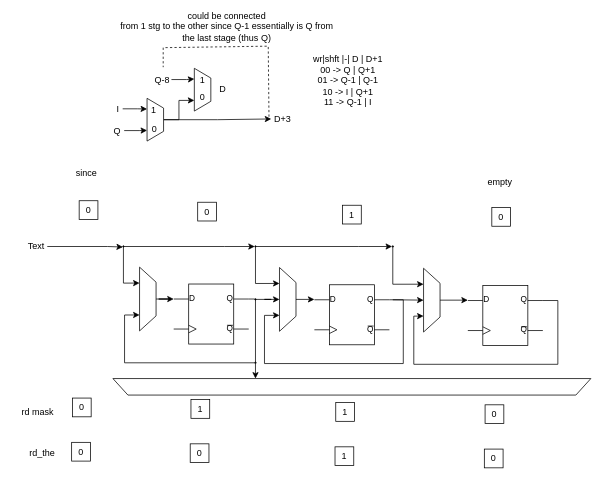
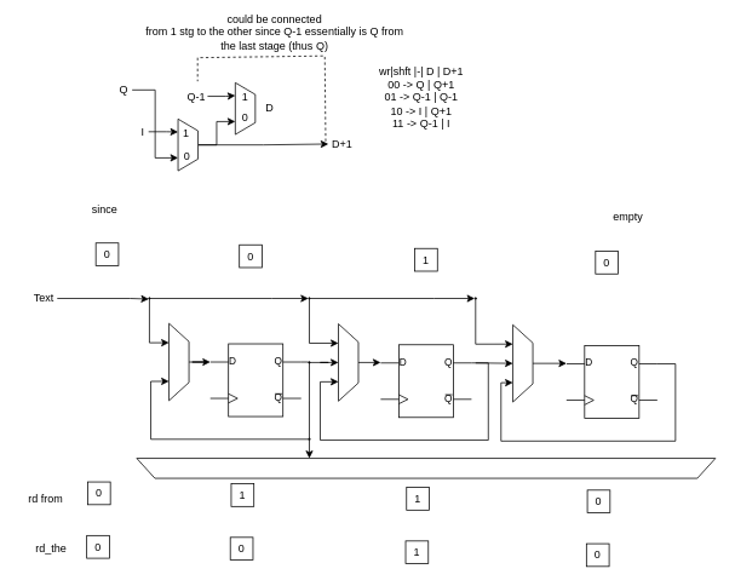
  <mxCell id="0" />
  <mxCell id="1" parent="0" />
  <mxCell id="2" style="edgeStyle=orthogonalEdgeStyle;rounded=0;orthogonalLoop=1;jettySize=auto;html=1;exitX=1;exitY=0.25;exitDx=0;exitDy=0;exitPerimeter=0;entryX=0;entryY=0.5;entryDx=0;entryDy=0;endArrow=none;startFill=0;" parent="1" source="3" target="39" edge="1"><mxGeometry relative="1" as="geometry" /></mxCell>
  <mxCell id="3" value="" style="verticalLabelPosition=bottom;shadow=0;dashed=0;align=center;html=1;verticalAlign=top;shape=mxgraph.electrical.logic_gates.d_type_flip-flop;" parent="1" vertex="1"><mxGeometry x="231" y="378" width="100" height="80" as="geometry" /></mxCell>
  <mxCell id="4" style="edgeStyle=orthogonalEdgeStyle;rounded=0;orthogonalLoop=1;jettySize=auto;html=1;exitX=1;exitY=0.25;exitDx=0;exitDy=0;exitPerimeter=0;entryX=0.75;entryY=1;entryDx=0;entryDy=0;" parent="1" source="5" target="8" edge="1"><mxGeometry relative="1" as="geometry"><Array as="points"><mxPoint x="537" y="399" /><mxPoint x="537" y="484" /><mxPoint x="352" y="484" /><mxPoint x="352" y="420" /></Array></mxGeometry></mxCell>
  <mxCell id="5" value="" style="verticalLabelPosition=bottom;shadow=0;dashed=0;align=center;html=1;verticalAlign=top;shape=mxgraph.electrical.logic_gates.d_type_flip-flop;" parent="1" vertex="1"><mxGeometry x="418.5" y="379" width="100" height="80" as="geometry" /></mxCell>
  <mxCell id="6" style="edgeStyle=orthogonalEdgeStyle;rounded=0;orthogonalLoop=1;jettySize=auto;html=1;exitX=1;exitY=0.25;exitDx=0;exitDy=0;exitPerimeter=0;entryX=0.75;entryY=1;entryDx=0;entryDy=0;" parent="1" source="7" target="15" edge="1"><mxGeometry relative="1" as="geometry"><Array as="points"><mxPoint x="743" y="400" /><mxPoint x="743" y="485" /><mxPoint x="551" y="485" /><mxPoint x="551" y="421" /></Array></mxGeometry></mxCell>
  <mxCell id="7" value="" style="verticalLabelPosition=bottom;shadow=0;dashed=0;align=center;html=1;verticalAlign=top;shape=mxgraph.electrical.logic_gates.d_type_flip-flop;" parent="1" vertex="1"><mxGeometry x="623" y="380" width="100" height="80" as="geometry" /></mxCell>
  <mxCell id="8" value="" style="shape=trapezoid;perimeter=trapezoidPerimeter;whiteSpace=wrap;html=1;fixedSize=1;rotation=90;" parent="1" vertex="1"><mxGeometry x="340.5" y="387.5" width="85" height="22" as="geometry" /></mxCell>
  <mxCell id="9" style="edgeStyle=orthogonalEdgeStyle;rounded=0;orthogonalLoop=1;jettySize=auto;html=1;exitX=0.5;exitY=0;exitDx=0;exitDy=0;entryX=0;entryY=0.25;entryDx=0;entryDy=0;entryPerimeter=0;" parent="1" source="8" target="5" edge="1"><mxGeometry relative="1" as="geometry" /></mxCell>
  <mxCell id="10" value="0" style="rounded=0;whiteSpace=wrap;html=1;" parent="1" vertex="1"><mxGeometry x="263" y="269" width="25" height="25" as="geometry" /></mxCell>
  <mxCell id="11" value="1" style="rounded=0;whiteSpace=wrap;html=1;" parent="1" vertex="1"><mxGeometry x="456" y="273" width="25" height="25" as="geometry" /></mxCell>
  <mxCell id="12" value="0" style="rounded=0;whiteSpace=wrap;html=1;" parent="1" vertex="1"><mxGeometry x="655" y="276" width="25" height="25" as="geometry" /></mxCell>
  <mxCell id="13" value="0" style="rounded=0;whiteSpace=wrap;html=1;" parent="1" vertex="1"><mxGeometry x="105" y="267" width="25" height="25" as="geometry" /></mxCell>
  <mxCell id="14" style="edgeStyle=orthogonalEdgeStyle;rounded=0;orthogonalLoop=1;jettySize=auto;html=1;exitX=1;exitY=0.25;exitDx=0;exitDy=0;exitPerimeter=0;entryX=0.5;entryY=1;entryDx=0;entryDy=0;" parent="1" target="15" edge="1"><mxGeometry relative="1" as="geometry"><mxPoint x="523" y="399" as="sourcePoint" /></mxGeometry></mxCell>
  <mxCell id="15" value="" style="shape=trapezoid;perimeter=trapezoidPerimeter;whiteSpace=wrap;html=1;fixedSize=1;rotation=90;" parent="1" vertex="1"><mxGeometry x="532.5" y="388.5" width="85" height="22" as="geometry" /></mxCell>
  <mxCell id="16" style="edgeStyle=orthogonalEdgeStyle;rounded=0;orthogonalLoop=1;jettySize=auto;html=1;exitX=0.5;exitY=0;exitDx=0;exitDy=0;entryX=0;entryY=0.25;entryDx=0;entryDy=0;entryPerimeter=0;" parent="1" source="15" target="7" edge="1"><mxGeometry relative="1" as="geometry"><mxPoint x="617" y="400" as="targetPoint" /></mxGeometry></mxCell>
  <mxCell id="17" value="" style="shape=trapezoid;perimeter=trapezoidPerimeter;whiteSpace=wrap;html=1;fixedSize=1;rotation=90;" parent="1" vertex="1"><mxGeometry x="154" y="387" width="85" height="22" as="geometry" /></mxCell>
  <mxCell id="18" style="edgeStyle=orthogonalEdgeStyle;rounded=0;orthogonalLoop=1;jettySize=auto;html=1;entryX=0;entryY=0.25;entryDx=0;entryDy=0;entryPerimeter=0;" parent="1" source="17" target="3" edge="1"><mxGeometry relative="1" as="geometry" /></mxCell>
  <mxCell id="19" style="edgeStyle=orthogonalEdgeStyle;rounded=0;orthogonalLoop=1;jettySize=auto;html=1;entryX=0;entryY=1;entryDx=0;entryDy=0;" parent="1" source="20" target="43" edge="1"><mxGeometry relative="1" as="geometry"><Array as="points"><mxPoint x="143" y="328" /><mxPoint x="163" y="329" /></Array></mxGeometry></mxCell>
  <mxCell id="20" value="Text" style="text;html=1;align=center;verticalAlign=middle;whiteSpace=wrap;rounded=0;" parent="1" vertex="1"><mxGeometry x="32.5" y="320.5" width="30" height="15" as="geometry" /></mxCell>
  <mxCell id="21" value="wr|shft |-| D | D+1&lt;div&gt;00 -&amp;gt; Q | Q+1&lt;/div&gt;&lt;div&gt;01 -&amp;gt; Q-1 | Q-1&lt;/div&gt;&lt;div&gt;10 -&amp;gt; I | Q+1&lt;/div&gt;&lt;div&gt;11 -&amp;gt; Q-1 | I&lt;/div&gt;&lt;div&gt;&lt;br&gt;&lt;/div&gt;" style="text;html=1;align=center;verticalAlign=middle;whiteSpace=wrap;rounded=0;" parent="1" vertex="1"><mxGeometry x="397" y="73" width="133" height="81" as="geometry" /></mxCell>
- <mxCell id="22" value="empty" style="text;html=1;align=center;verticalAlign=middle;whiteSpace=wrap;rounded=0;" parent="1" vertex="1"><mxGeometry x="636" y="228" width="60" height="30" as="geometry" /></mxCell>
+ <mxCell id="22" value="empty" style="text;html=1;align=center;verticalAlign=middle;whiteSpace=wrap;rounded=0;" parent="1" vertex="1"><mxGeometry x="661" y="223" width="60" height="30" as="geometry" /></mxCell>
  <mxCell id="23" value="since" style="text;html=1;align=center;verticalAlign=middle;whiteSpace=wrap;rounded=0;" parent="1" vertex="1"><mxGeometry x="85" y="216" width="60" height="30" as="geometry" /></mxCell>
  <mxCell id="24" value="1" style="rounded=0;whiteSpace=wrap;html=1;" parent="1" vertex="1"><mxGeometry x="254" y="532" width="25" height="25" as="geometry" /></mxCell>
  <mxCell id="25" value="1" style="rounded=0;whiteSpace=wrap;html=1;" parent="1" vertex="1"><mxGeometry x="447" y="536" width="25" height="25" as="geometry" /></mxCell>
  <mxCell id="26" value="0" style="rounded=0;whiteSpace=wrap;html=1;" parent="1" vertex="1"><mxGeometry x="646" y="539" width="25" height="25" as="geometry" /></mxCell>
  <mxCell id="27" value="0" style="rounded=0;whiteSpace=wrap;html=1;" parent="1" vertex="1"><mxGeometry x="96" y="530" width="25" height="25" as="geometry" /></mxCell>
- <mxCell id="28" value="rd mask" style="text;html=1;align=center;verticalAlign=middle;whiteSpace=wrap;rounded=0;" parent="1" vertex="1"><mxGeometry x="20" y="534" width="60" height="30" as="geometry" /></mxCell>
+ <mxCell id="28" value="rd from" style="text;html=1;align=center;verticalAlign=middle;whiteSpace=wrap;rounded=0;" parent="1" vertex="1"><mxGeometry x="20" y="534" width="60" height="30" as="geometry" /></mxCell>
  <mxCell id="29" value="rd_the" style="text;html=1;align=center;verticalAlign=middle;whiteSpace=wrap;rounded=0;" parent="1" vertex="1"><mxGeometry x="26" y="589" width="60" height="30" as="geometry" /></mxCell>
  <mxCell id="30" value="0" style="rounded=0;whiteSpace=wrap;html=1;" parent="1" vertex="1"><mxGeometry x="253" y="591" width="25" height="25" as="geometry" /></mxCell>
  <mxCell id="31" value="1" style="rounded=0;whiteSpace=wrap;html=1;" parent="1" vertex="1"><mxGeometry x="446" y="595" width="25" height="25" as="geometry" /></mxCell>
  <mxCell id="32" value="0" style="rounded=0;whiteSpace=wrap;html=1;" parent="1" vertex="1"><mxGeometry x="645" y="598" width="25" height="25" as="geometry" /></mxCell>
  <mxCell id="33" value="0" style="rounded=0;whiteSpace=wrap;html=1;" parent="1" vertex="1"><mxGeometry x="95" y="589" width="25" height="25" as="geometry" /></mxCell>
  <mxCell id="34" value="" style="shape=trapezoid;perimeter=trapezoidPerimeter;whiteSpace=wrap;html=1;fixedSize=1;rotation=-180;" parent="1" vertex="1"><mxGeometry x="150" y="504" width="637" height="22" as="geometry" /></mxCell>
  <mxCell id="35" style="edgeStyle=orthogonalEdgeStyle;rounded=0;orthogonalLoop=1;jettySize=auto;html=1;entryX=0.75;entryY=1;entryDx=0;entryDy=0;" parent="1" source="36" target="17" edge="1"><mxGeometry relative="1" as="geometry" /></mxCell>
  <mxCell id="36" value="" style="ellipse;whiteSpace=wrap;html=1;aspect=fixed;fillColor=#000000;" parent="1" vertex="1"><mxGeometry x="339" y="482" width="2" height="2" as="geometry" /></mxCell>
  <mxCell id="37" style="edgeStyle=orthogonalEdgeStyle;rounded=0;orthogonalLoop=1;jettySize=auto;html=1;entryX=0.5;entryY=0;entryDx=0;entryDy=0;endArrow=none;startFill=0;" parent="1" source="39" target="36" edge="1"><mxGeometry relative="1" as="geometry" /></mxCell>
  <mxCell id="38" style="edgeStyle=orthogonalEdgeStyle;rounded=0;orthogonalLoop=1;jettySize=auto;html=1;entryX=0.5;entryY=1;entryDx=0;entryDy=0;" parent="1" source="39" target="8" edge="1"><mxGeometry relative="1" as="geometry" /></mxCell>
  <mxCell id="39" value="" style="ellipse;whiteSpace=wrap;html=1;aspect=fixed;fillColor=#000000;" parent="1" vertex="1"><mxGeometry x="339" y="397.5" width="2" height="2" as="geometry" /></mxCell>
  <mxCell id="40" style="edgeStyle=orthogonalEdgeStyle;rounded=0;orthogonalLoop=1;jettySize=auto;html=1;entryX=0.702;entryY=0.979;entryDx=0;entryDy=0;entryPerimeter=0;" parent="1" source="36" target="34" edge="1"><mxGeometry relative="1" as="geometry" /></mxCell>
  <mxCell id="41" style="edgeStyle=orthogonalEdgeStyle;rounded=0;orthogonalLoop=1;jettySize=auto;html=1;entryX=0.25;entryY=1;entryDx=0;entryDy=0;" parent="1" source="43" target="17" edge="1"><mxGeometry relative="1" as="geometry"><Array as="points"><mxPoint x="164" y="377" /></Array></mxGeometry></mxCell>
  <mxCell id="42" style="edgeStyle=orthogonalEdgeStyle;rounded=0;orthogonalLoop=1;jettySize=auto;html=1;entryX=0;entryY=0.5;entryDx=0;entryDy=0;" parent="1" source="43" target="45" edge="1"><mxGeometry relative="1" as="geometry"><Array as="points"><mxPoint x="299" y="328" /><mxPoint x="299" y="328" /></Array></mxGeometry></mxCell>
  <mxCell id="43" value="" style="ellipse;whiteSpace=wrap;html=1;aspect=fixed;fillColor=#000000;" parent="1" vertex="1"><mxGeometry x="163" y="327" width="2" height="2" as="geometry" /></mxCell>
  <mxCell id="44" style="edgeStyle=orthogonalEdgeStyle;rounded=0;orthogonalLoop=1;jettySize=auto;html=1;entryX=0.25;entryY=1;entryDx=0;entryDy=0;" parent="1" source="45" target="8" edge="1"><mxGeometry relative="1" as="geometry"><Array as="points"><mxPoint x="340" y="377" /></Array></mxGeometry></mxCell>
  <mxCell id="45" value="" style="ellipse;whiteSpace=wrap;html=1;aspect=fixed;fillColor=#000000;" parent="1" vertex="1"><mxGeometry x="339" y="327" width="2" height="2" as="geometry" /></mxCell>
  <mxCell id="46" style="edgeStyle=orthogonalEdgeStyle;rounded=0;orthogonalLoop=1;jettySize=auto;html=1;entryX=0.25;entryY=1;entryDx=0;entryDy=0;" parent="1" source="47" target="15" edge="1"><mxGeometry relative="1" as="geometry"><Array as="points"><mxPoint x="523" y="378" /></Array></mxGeometry></mxCell>
  <mxCell id="47" value="" style="ellipse;whiteSpace=wrap;html=1;aspect=fixed;fillColor=#000000;" parent="1" vertex="1"><mxGeometry x="522" y="327" width="2" height="2" as="geometry" /></mxCell>
  <mxCell id="48" style="edgeStyle=orthogonalEdgeStyle;rounded=0;orthogonalLoop=1;jettySize=auto;html=1;entryX=0;entryY=0.5;entryDx=0;entryDy=0;" parent="1" source="45" target="47" edge="1"><mxGeometry relative="1" as="geometry"><Array as="points"><mxPoint x="477" y="328" /><mxPoint x="477" y="328" /></Array></mxGeometry></mxCell>
  <mxCell id="49" style="edgeStyle=orthogonalEdgeStyle;rounded=0;orthogonalLoop=1;jettySize=auto;html=1;exitX=0.5;exitY=0;exitDx=0;exitDy=0;entryX=0.75;entryY=1;entryDx=0;entryDy=0;" edge="1" parent="1" source="51" target="52"><mxGeometry relative="1" as="geometry" /></mxCell>
  <mxCell id="50" style="edgeStyle=orthogonalEdgeStyle;rounded=0;orthogonalLoop=1;jettySize=auto;html=1;exitX=0.5;exitY=0;exitDx=0;exitDy=0;" edge="1" parent="1" source="51"><mxGeometry relative="1" as="geometry"><mxPoint x="361" y="158" as="targetPoint" /></mxGeometry></mxCell>
  <mxCell id="51" value="" style="shape=trapezoid;perimeter=trapezoidPerimeter;whiteSpace=wrap;html=1;fixedSize=1;rotation=90;size=13;" vertex="1" parent="1"><mxGeometry x="178" y="148" width="57" height="22" as="geometry" /></mxCell>
  <mxCell id="52" value="" style="shape=trapezoid;perimeter=trapezoidPerimeter;whiteSpace=wrap;html=1;fixedSize=1;rotation=90;size=13;" vertex="1" parent="1"><mxGeometry x="241" y="108" width="57" height="22" as="geometry" /></mxCell>
  <mxCell id="53" style="edgeStyle=orthogonalEdgeStyle;rounded=0;orthogonalLoop=1;jettySize=auto;html=1;entryX=0.25;entryY=1;entryDx=0;entryDy=0;" edge="1" parent="1" source="54" target="51"><mxGeometry relative="1" as="geometry" /></mxCell>
  <mxCell id="54" value="I" style="text;html=1;align=center;verticalAlign=middle;whiteSpace=wrap;rounded=0;" vertex="1" parent="1"><mxGeometry x="151" y="136" width="12" height="17" as="geometry" /></mxCell>
  <mxCell id="55" style="edgeStyle=orthogonalEdgeStyle;rounded=0;orthogonalLoop=1;jettySize=auto;html=1;entryX=0.25;entryY=1;entryDx=0;entryDy=0;" edge="1" parent="1" source="56" target="52"><mxGeometry relative="1" as="geometry" /></mxCell>
- <mxCell id="56" value="Q-8" style="text;html=1;align=center;verticalAlign=middle;whiteSpace=wrap;rounded=0;" vertex="1" parent="1"><mxGeometry x="204" y="97" width="24" height="17" as="geometry" /></mxCell>
+ <mxCell id="56" value="Q-1" style="text;html=1;align=center;verticalAlign=middle;whiteSpace=wrap;rounded=0;" vertex="1" parent="1"><mxGeometry x="204" y="97" width="24" height="17" as="geometry" /></mxCell>
  <mxCell id="57" style="edgeStyle=orthogonalEdgeStyle;rounded=0;orthogonalLoop=1;jettySize=auto;html=1;entryX=0.75;entryY=1;entryDx=0;entryDy=0;" edge="1" parent="1" source="58" target="51"><mxGeometry relative="1" as="geometry" /></mxCell>
- <mxCell id="58" value="Q" style="text;html=1;align=center;verticalAlign=middle;whiteSpace=wrap;rounded=0;" vertex="1" parent="1"><mxGeometry x="147" y="165" width="18" height="17" as="geometry" /></mxCell>
+ <mxCell id="58" value="Q" style="text;html=1;align=center;verticalAlign=middle;whiteSpace=wrap;rounded=0;" vertex="1" parent="1"><mxGeometry x="127" y="90" width="18" height="17" as="geometry" /></mxCell>
  <mxCell id="59" value="D" style="text;html=1;align=center;verticalAlign=middle;whiteSpace=wrap;rounded=0;" vertex="1" parent="1"><mxGeometry x="286" y="107.5" width="21" height="23" as="geometry" /></mxCell>
- <mxCell id="60" value="D+3" style="text;html=1;align=center;verticalAlign=middle;whiteSpace=wrap;rounded=0;" vertex="1" parent="1"><mxGeometry x="366" y="147.5" width="21" height="23" as="geometry" /></mxCell>
+ <mxCell id="60" value="D+1" style="text;html=1;align=center;verticalAlign=middle;whiteSpace=wrap;rounded=0;" vertex="1" parent="1"><mxGeometry x="366" y="147.5" width="21" height="23" as="geometry" /></mxCell>
  <mxCell id="61" value="0" style="text;html=1;align=center;verticalAlign=middle;whiteSpace=wrap;rounded=0;" vertex="1" parent="1"><mxGeometry x="199" y="165" width="13" height="14" as="geometry" /></mxCell>
  <mxCell id="62" value="1" style="text;html=1;align=center;verticalAlign=middle;whiteSpace=wrap;rounded=0;" vertex="1" parent="1"><mxGeometry x="198" y="140" width="13" height="14" as="geometry" /></mxCell>
  <mxCell id="63" value="1" style="text;html=1;align=center;verticalAlign=middle;whiteSpace=wrap;rounded=0;" vertex="1" parent="1"><mxGeometry x="263" y="100" width="13" height="14" as="geometry" /></mxCell>
  <mxCell id="64" value="0" style="text;html=1;align=center;verticalAlign=middle;whiteSpace=wrap;rounded=0;" vertex="1" parent="1"><mxGeometry x="263" y="122" width="13" height="14" as="geometry" /></mxCell>
  <mxCell id="65" value="" style="endArrow=none;dashed=1;html=1;rounded=0;" edge="1" parent="1"><mxGeometry width="50" height="50" relative="1" as="geometry"><mxPoint x="358" y="155" as="sourcePoint" /><mxPoint x="217" y="89" as="targetPoint" /><Array as="points"><mxPoint x="357" y="61" /><mxPoint x="217" y="63" /></Array></mxGeometry></mxCell>
  <mxCell id="66" value="could be connected&lt;div&gt;from 1 stg to the other since Q-1 essentially is Q from the last stage (thus Q)&lt;/div&gt;" style="text;html=1;align=center;verticalAlign=middle;whiteSpace=wrap;rounded=0;" vertex="1" parent="1"><mxGeometry x="159" y="20" width="286" height="30" as="geometry" /></mxCell>
